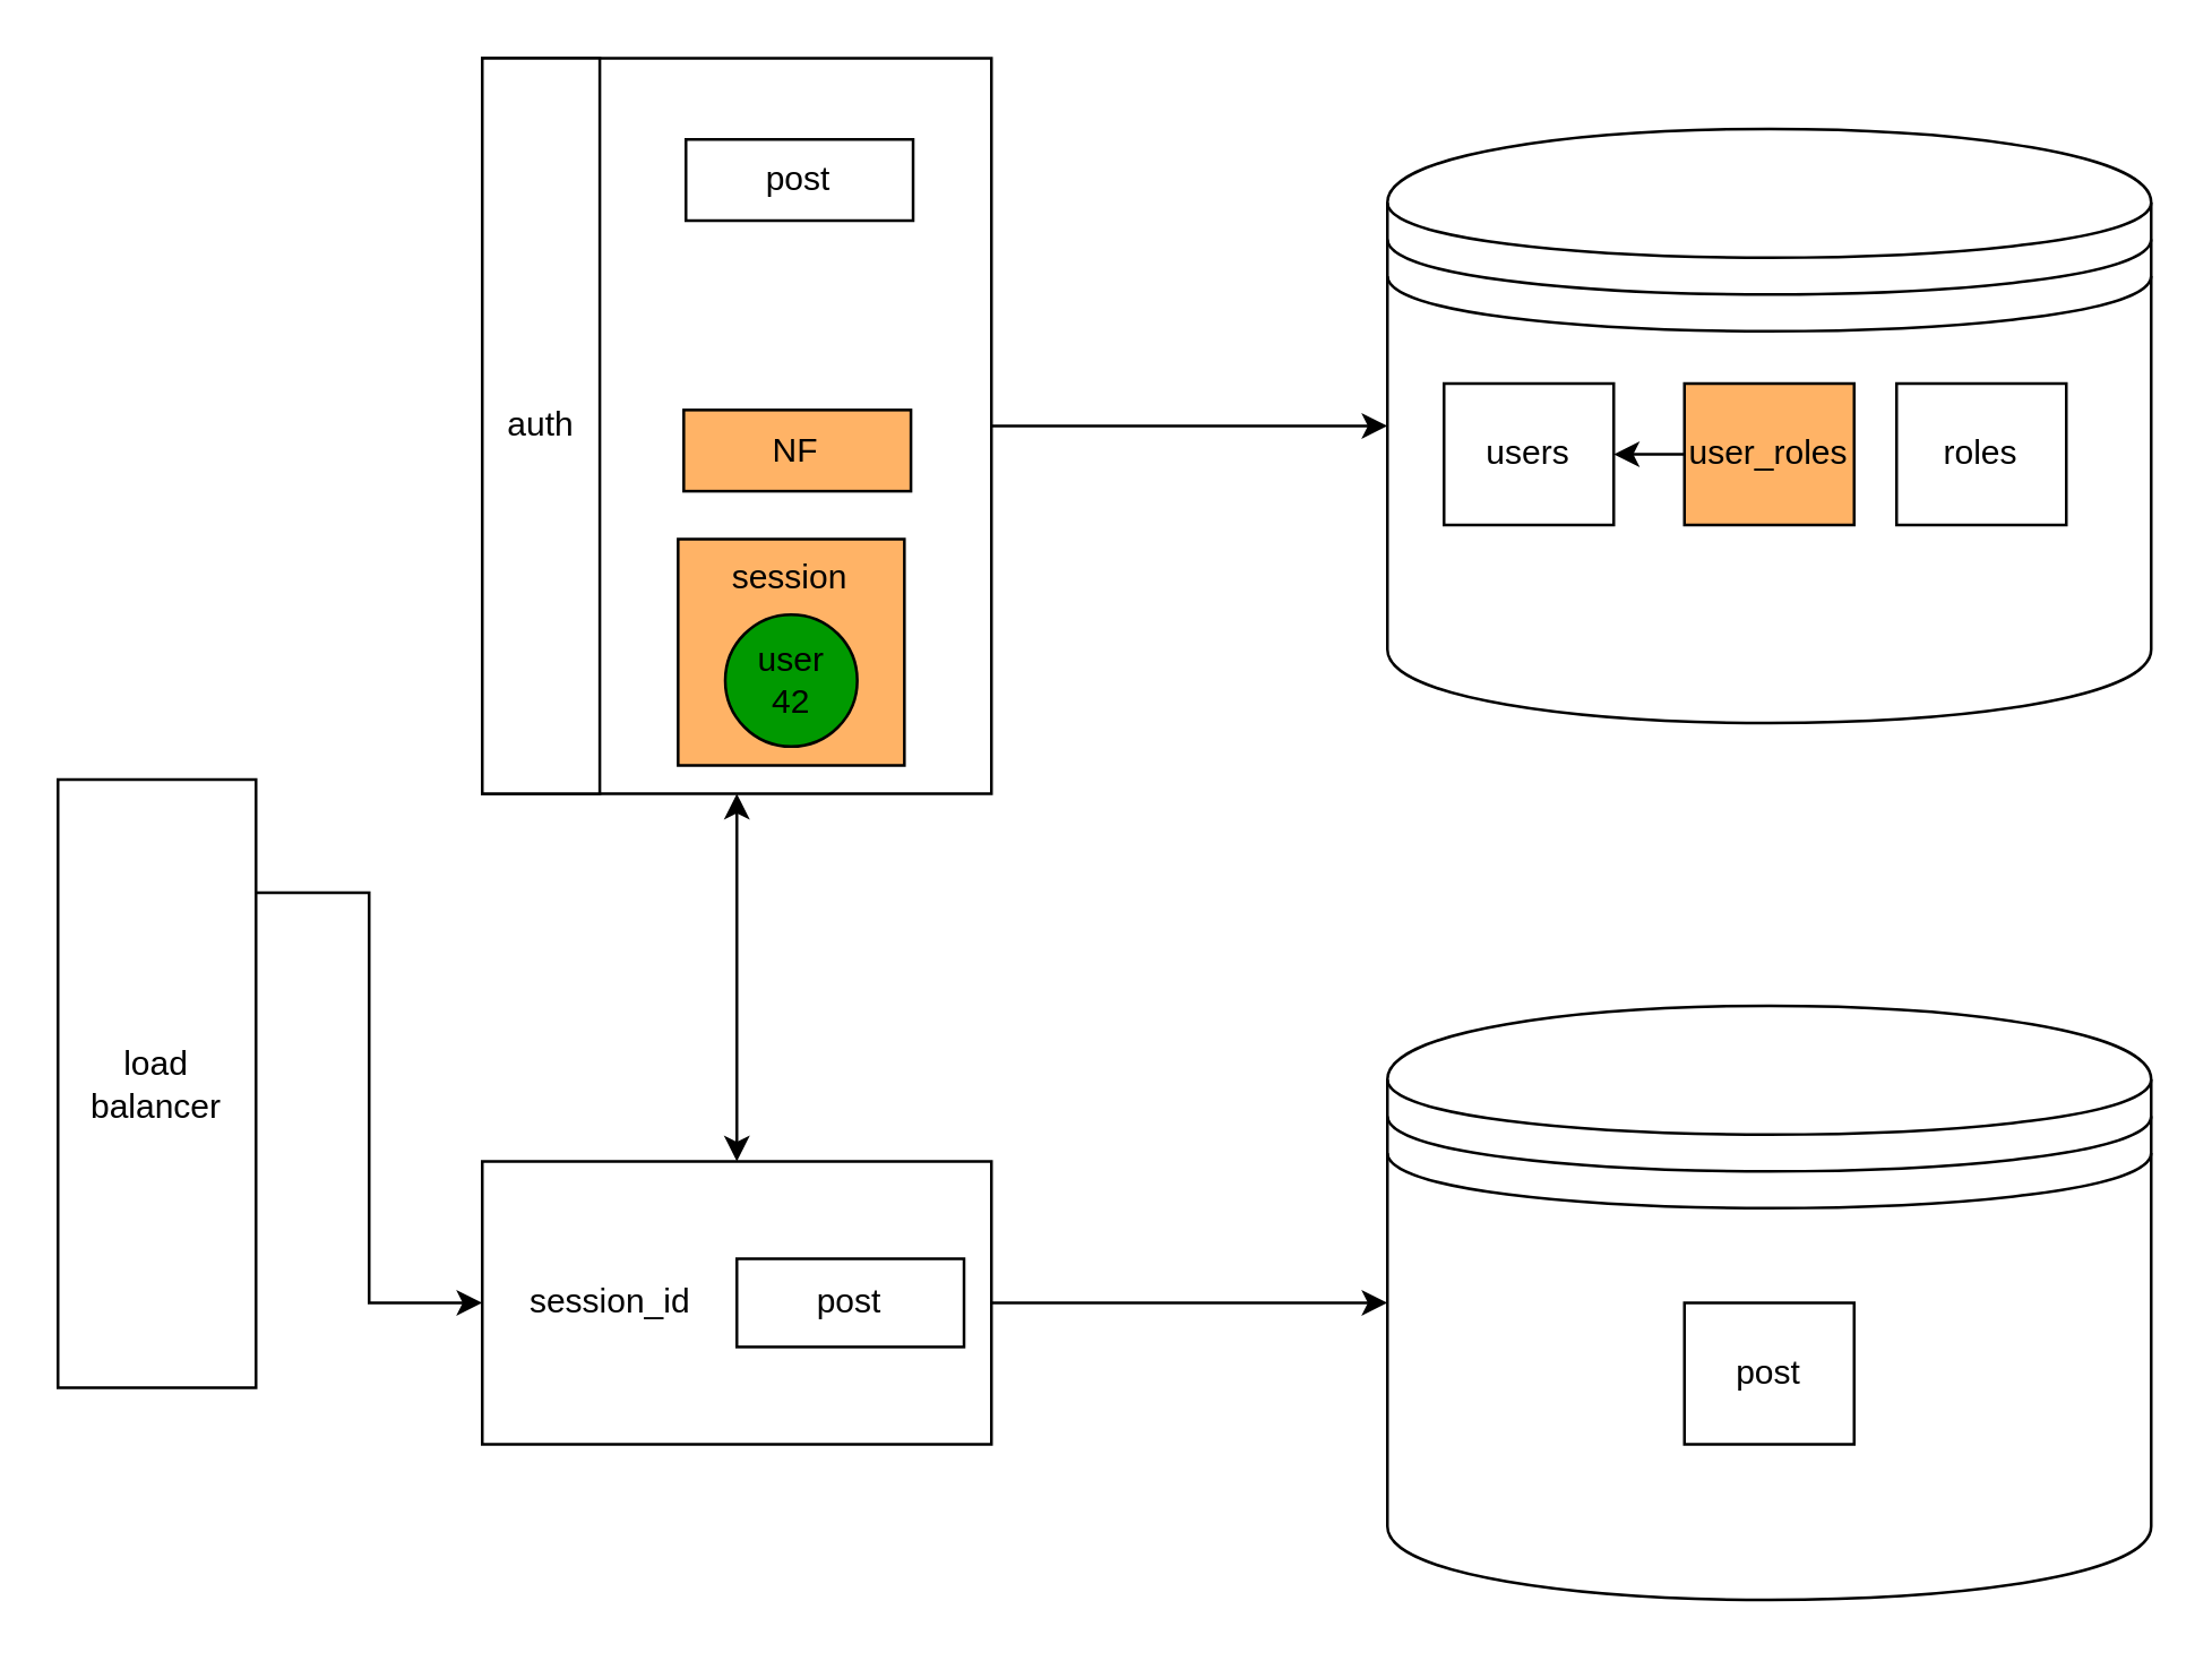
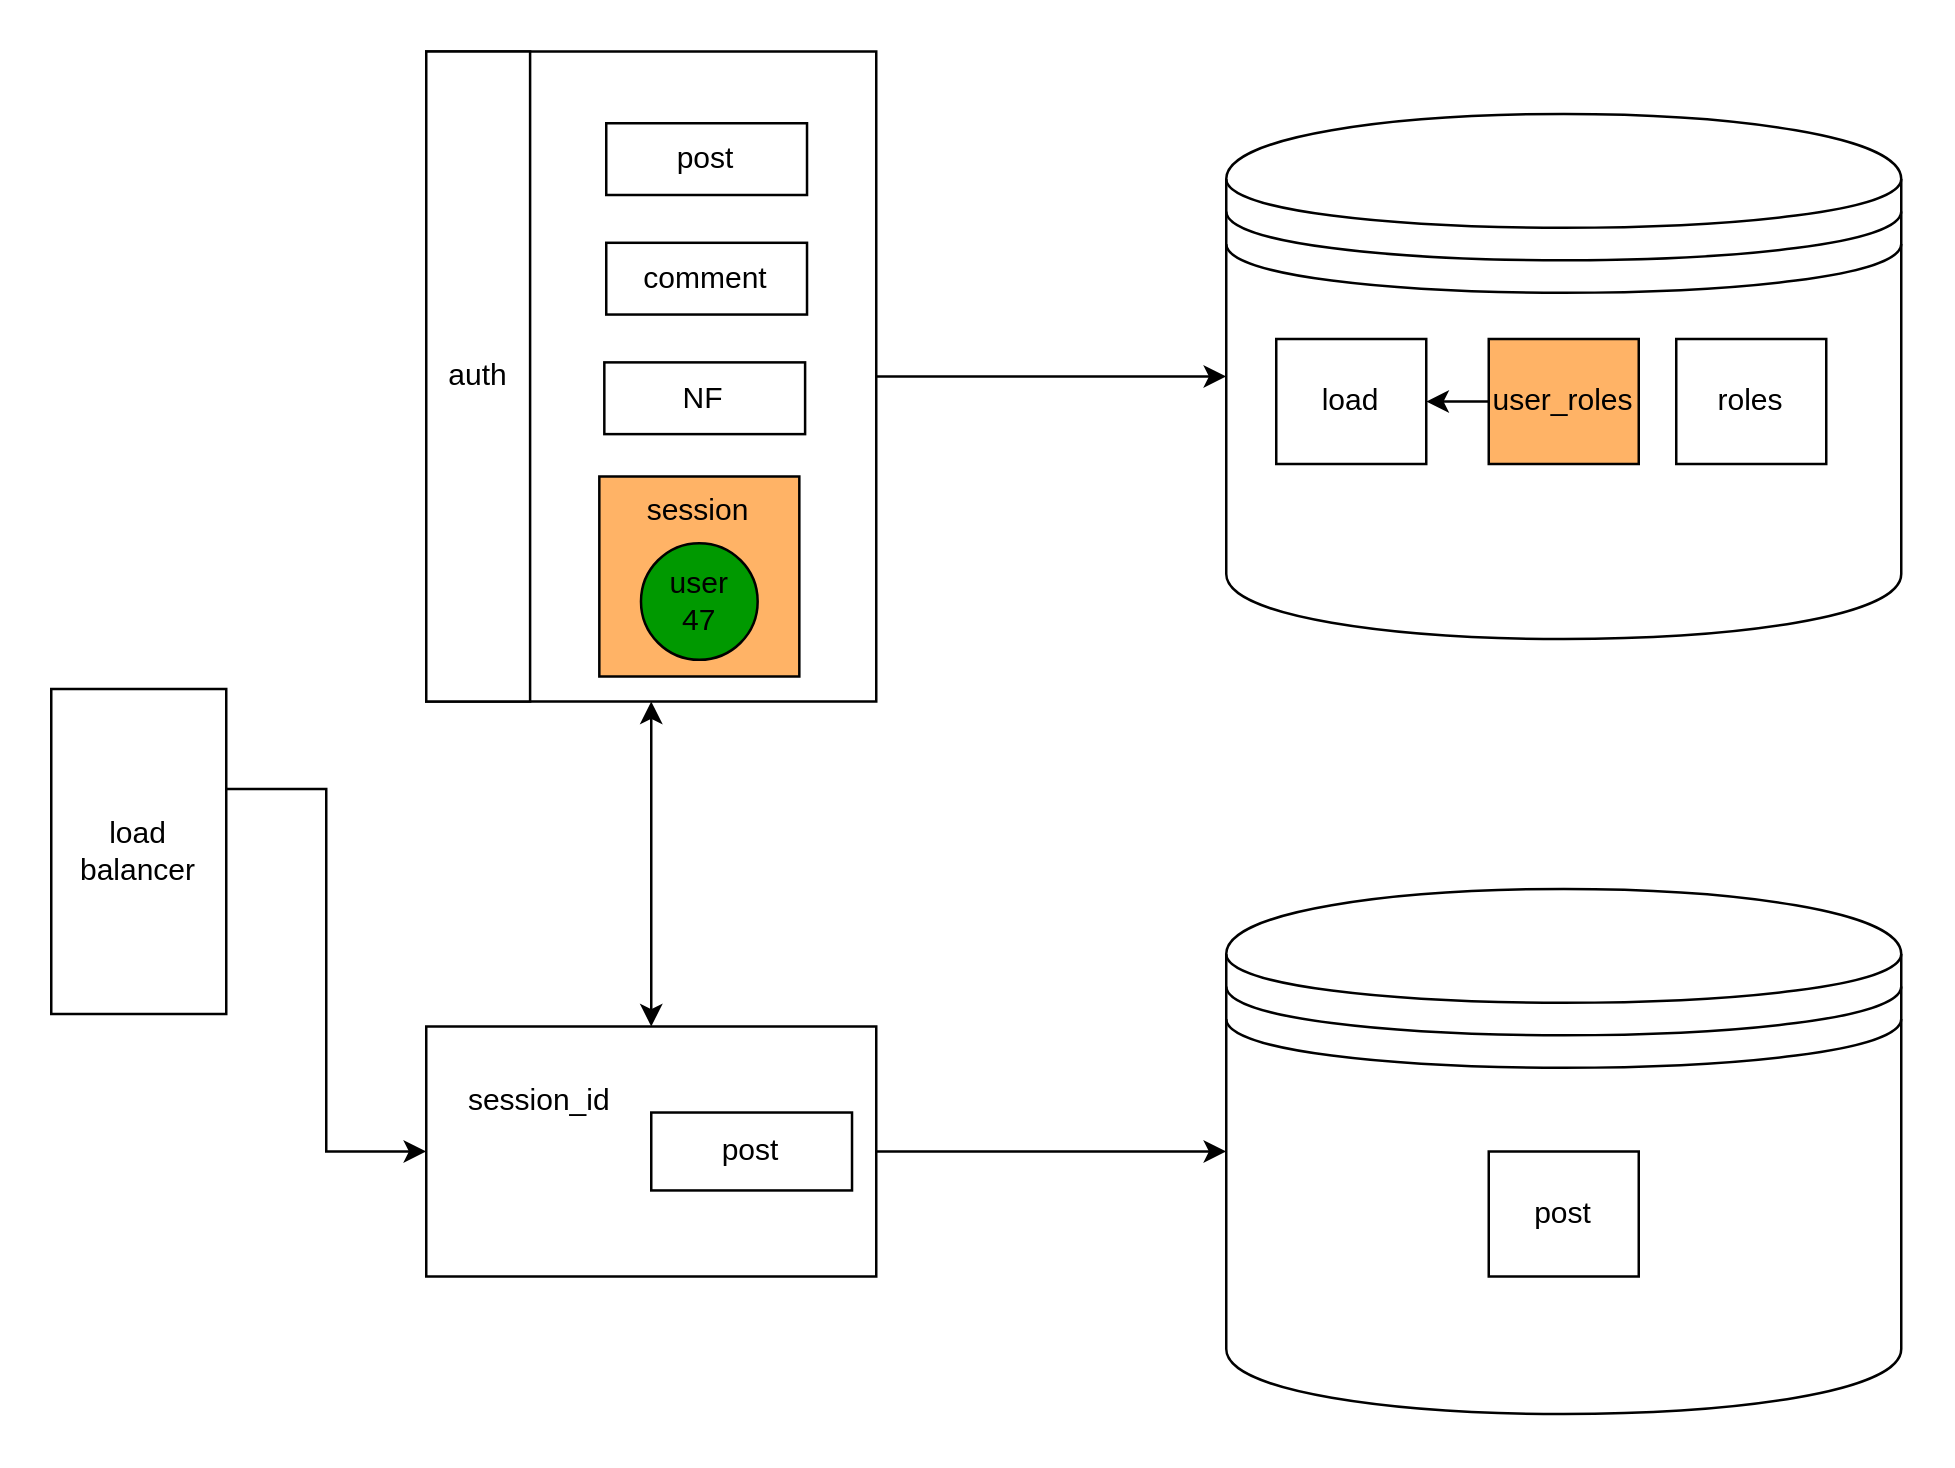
  <mxCell id="0" />
  <mxCell id="1" parent="0" />
  <mxCell id="2" value="" style="shape=datastore;whiteSpace=wrap;html=1;" vertex="1" parent="1"><mxGeometry x="490" y="355" width="270" height="210" as="geometry" /></mxCell>
  <mxCell id="3" style="rounded=0;orthogonalLoop=1;jettySize=auto;html=1;edgeStyle=orthogonalEdgeStyle;entryX=0;entryY=0.5;entryDx=0;entryDy=0;" parent="1" source="4" target="23" edge="1"><mxGeometry relative="1" as="geometry"><mxPoint x="110" y="475" as="targetPoint" /><Array as="points"><mxPoint x="130" y="315" /><mxPoint x="130" y="460" /></Array></mxGeometry></mxCell>
- <mxCell id="4" value="&lt;span&gt;load balancer&lt;/span&gt;" style="rounded=0;whiteSpace=wrap;html=1;" parent="1" vertex="1"><mxGeometry x="20" y="275" width="70" height="215" as="geometry" /></mxCell>
+ <mxCell id="4" value="&lt;span&gt;load balancer&lt;/span&gt;" style="rounded=0;whiteSpace=wrap;html=1;" parent="1" vertex="1"><mxGeometry x="20" y="275" width="70" height="130" as="geometry" /></mxCell>
  <mxCell id="5" value="" style="group" parent="1" vertex="1" connectable="0"><mxGeometry x="170" y="20" width="180" height="260" as="geometry" /></mxCell>
  <mxCell id="6" value="" style="rounded=0;whiteSpace=wrap;html=1;" parent="5" vertex="1"><mxGeometry width="180" height="260" as="geometry" /></mxCell>
  <mxCell id="7" value="auth" style="rounded=0;whiteSpace=wrap;html=1;" parent="5" vertex="1"><mxGeometry width="41.538" height="260" as="geometry" /></mxCell>
  <mxCell id="8" value="post" style="rounded=0;whiteSpace=wrap;html=1;" parent="5" vertex="1"><mxGeometry x="72.0" y="28.696" width="80.308" height="28.696" as="geometry" /></mxCell>
- <mxCell id="10" value="NF" style="rounded=0;whiteSpace=wrap;html=1;fillColor=#ffb366;" parent="5" vertex="1"><mxGeometry x="71.231" y="124.348" width="80.308" height="28.696" as="geometry" /></mxCell>
+ <mxCell id="9" value="comment" style="rounded=0;whiteSpace=wrap;html=1;" parent="5" vertex="1"><mxGeometry x="72.0" y="76.522" width="80.308" height="28.696" as="geometry" /></mxCell>
+ <mxCell id="10" value="NF" style="rounded=0;whiteSpace=wrap;html=1;" parent="5" vertex="1"><mxGeometry x="71.231" y="124.348" width="80.308" height="28.696" as="geometry" /></mxCell>
  <mxCell id="11" value="" style="group;fillColor=none;" parent="5" vertex="1" connectable="0"><mxGeometry x="69.23" y="170" width="80" height="80" as="geometry" /></mxCell>
  <mxCell id="12" value="session" style="rounded=0;whiteSpace=wrap;html=1;verticalAlign=top;fillColor=#FFB366;" parent="11" vertex="1"><mxGeometry width="80" height="80" as="geometry" /></mxCell>
- <mxCell id="13" value="user&lt;br&gt;42" style="ellipse;whiteSpace=wrap;html=1;aspect=fixed;fillColor=#009900;" parent="11" vertex="1"><mxGeometry x="16.667" y="26.667" width="46.667" height="46.667" as="geometry" /></mxCell>
+ <mxCell id="13" value="user&lt;br&gt;47" style="ellipse;whiteSpace=wrap;html=1;aspect=fixed;fillColor=#009900;" parent="11" vertex="1"><mxGeometry x="16.667" y="26.667" width="46.667" height="46.667" as="geometry" /></mxCell>
  <mxCell id="14" value="" style="shape=datastore;whiteSpace=wrap;html=1;" parent="1" vertex="1"><mxGeometry x="490" y="45" width="270" height="210" as="geometry" /></mxCell>
- <mxCell id="15" value="users" style="rounded=0;whiteSpace=wrap;html=1;" parent="1" vertex="1"><mxGeometry x="510" y="135" width="60" height="50" as="geometry" /></mxCell>
+ <mxCell id="15" value="load" style="rounded=0;whiteSpace=wrap;html=1;" parent="1" vertex="1"><mxGeometry x="510" y="135" width="60" height="50" as="geometry" /></mxCell>
  <mxCell id="16" value="post" style="rounded=0;whiteSpace=wrap;html=1;" parent="1" vertex="1"><mxGeometry x="595" y="460" width="60" height="50" as="geometry" /></mxCell>
  <mxCell id="17" value="" style="edgeStyle=orthogonalEdgeStyle;rounded=0;orthogonalLoop=1;jettySize=auto;html=1;" parent="1" source="18" target="15" edge="1"><mxGeometry relative="1" as="geometry" /></mxCell>
  <mxCell id="18" value="user_roles" style="rounded=0;whiteSpace=wrap;html=1;fillColor=#ffb366;" parent="1" vertex="1"><mxGeometry x="595" y="135" width="60" height="50" as="geometry" /></mxCell>
  <mxCell id="19" value="roles" style="rounded=0;whiteSpace=wrap;html=1;" parent="1" vertex="1"><mxGeometry x="670" y="135" width="60" height="50" as="geometry" /></mxCell>
  <mxCell id="20" style="edgeStyle=orthogonalEdgeStyle;rounded=0;orthogonalLoop=1;jettySize=auto;html=1;entryX=0;entryY=0.5;entryDx=0;entryDy=0;" edge="1" parent="1" source="6" target="14"><mxGeometry relative="1" as="geometry" /></mxCell>
  <mxCell id="21" style="edgeStyle=orthogonalEdgeStyle;rounded=0;orthogonalLoop=1;jettySize=auto;html=1;entryX=0;entryY=0.5;entryDx=0;entryDy=0;" edge="1" parent="1" source="23" target="2"><mxGeometry relative="1" as="geometry"><Array as="points"><mxPoint x="410" y="460" /><mxPoint x="410" y="460" /></Array></mxGeometry></mxCell>
  <mxCell id="22" value="" style="endArrow=classic;startArrow=classic;html=1;exitX=0.5;exitY=0;exitDx=0;exitDy=0;entryX=0.5;entryY=1;entryDx=0;entryDy=0;" edge="1" parent="1" source="23" target="6"><mxGeometry width="50" height="50" relative="1" as="geometry"><mxPoint x="240" y="330" as="sourcePoint" /><mxPoint x="290" y="280" as="targetPoint" /></mxGeometry></mxCell>
  <mxCell id="23" value="" style="rounded=0;whiteSpace=wrap;html=1;" parent="1" vertex="1"><mxGeometry x="170" y="410" width="180" height="100" as="geometry" /></mxCell>
  <mxCell id="24" value="post" style="rounded=0;whiteSpace=wrap;html=1;" parent="1" vertex="1"><mxGeometry x="260" y="444.41" width="80.31" height="31.17" as="geometry" /></mxCell>
- <mxCell id="25" value="session_id" style="text;html=1;align=center;verticalAlign=middle;resizable=0;points=[];autosize=1;" vertex="1" parent="1"><mxGeometry x="180" y="450" width="70" height="20" as="geometry" /></mxCell>
+ <mxCell id="25" value="session_id" style="text;html=1;align=center;verticalAlign=middle;resizable=0;points=[];autosize=1;" vertex="1" parent="1"><mxGeometry x="180" y="430" width="70" height="20" as="geometry" /></mxCell>
